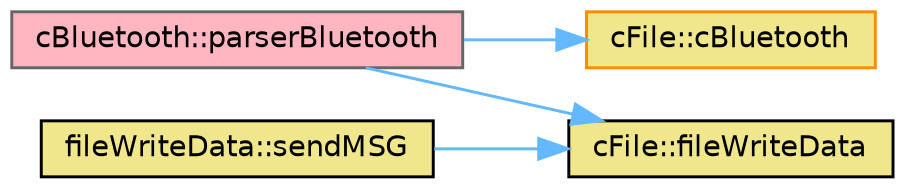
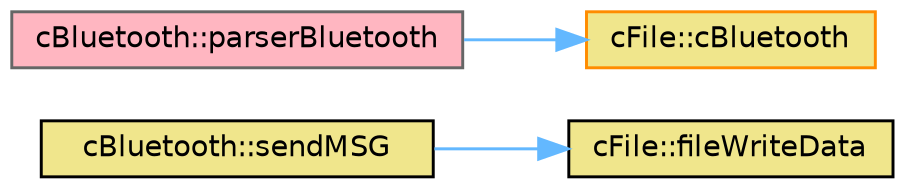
  digraph {
    rankdir=LR
    node [color=black fillcolor=khaki fontname=Helvetica fontsize=10 shape=box style=filled]
    edge [color=steelblue1 fontname=Helvetica fontsize=10 labelfontname=Helvetica labelfontsize=10 style=solid]
    n1 [color=gray40 fillcolor=lightpink fontcolor=black height=0.2 label="cBluetooth::parserBluetooth" width=0.4]
    n2 [color=darkorange height=0.2 label="cFile::cBluetooth" width=0.4]
    n3 [height=0.2 label="cFile::fileWriteData" width=0.4]
-   n4 [height=0.2 label="fileWriteData::sendMSG" width=0.4]
+   n4 [height=0.2 label="cBluetooth::sendMSG" width=0.4]
    n1 -> n2
-   n1 -> n3
    n4 -> n3
  }
